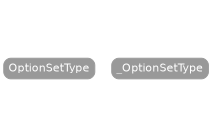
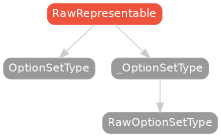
  strict digraph {
    node [color="#999999" fillcolor="#999999" fontcolor=white fontname=Helvetica fontsize=12 margin="0.07,0.05" shape=box style="filled,rounded"]
    edge [color="#cccccc"]
    OptionSetType [height=0.3]
+   RawOptionSetType [height=0.3]
+   RawRepresentable [color="#ee543d" fillcolor="#ee543d" height=0.3]
    n4 [height=0.3 label=_OptionSetType]
    subgraph sub_1 {
      rank=max
    }
+   RawRepresentable -> OptionSetType
+   RawRepresentable -> n4
+   n4 -> RawOptionSetType
  }
